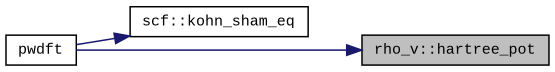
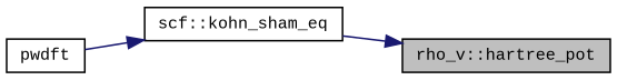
  digraph {
    fontname="Liberation Mono"
    rankdir=RL
    node [color=black fillcolor=white fontname="Liberation Mono" fontsize=10 shape=record style=filled]
    edge [color=midnightblue dir=back fontname="Liberation Mono" fontsize=10 labelfontname=Helvetica labelfontsize=10 style=solid]
    n1 [fillcolor=grey75 fontcolor=black height=0.2 label="rho_v::hartree_pot" width=0.4]
    n2 [height=0.2 label="scf::kohn_sham_eq" width=0.4]
    n3 [height=0.2 label=pwdft width=0.4]
-   n1 -> n3
+   n1 -> n2
    n2 -> n3
  }
